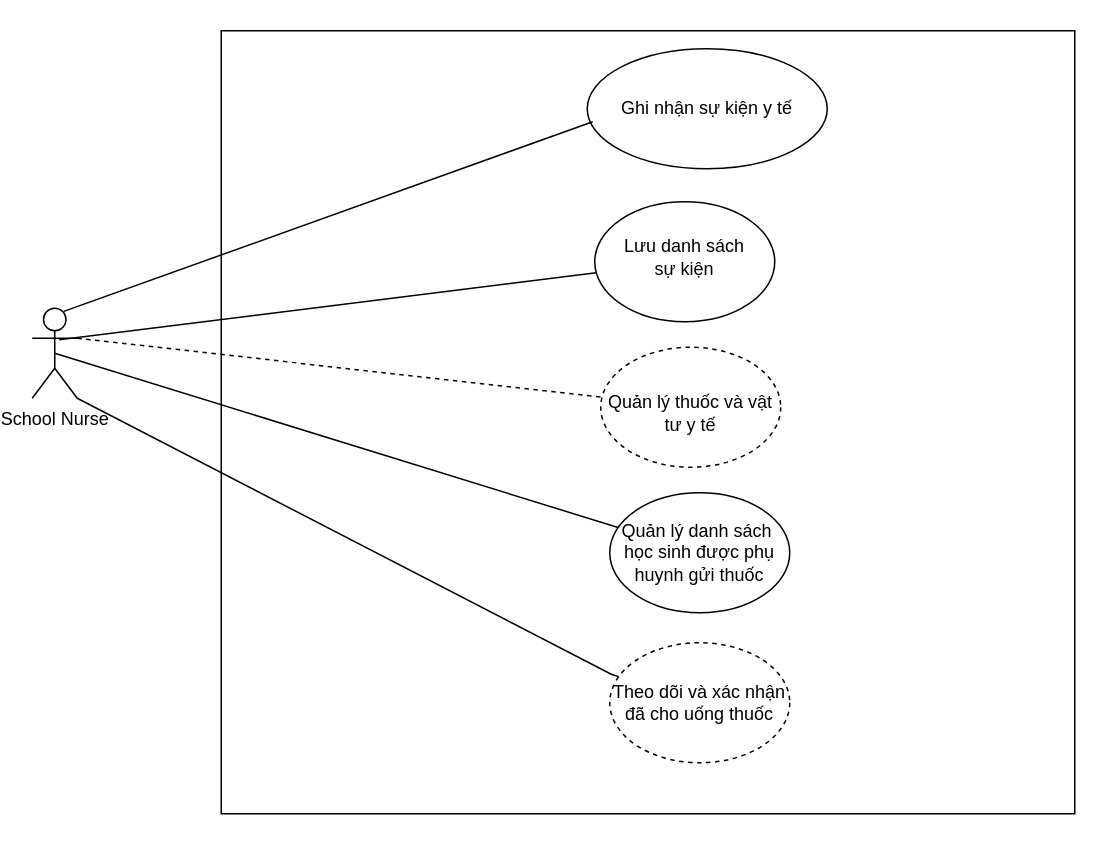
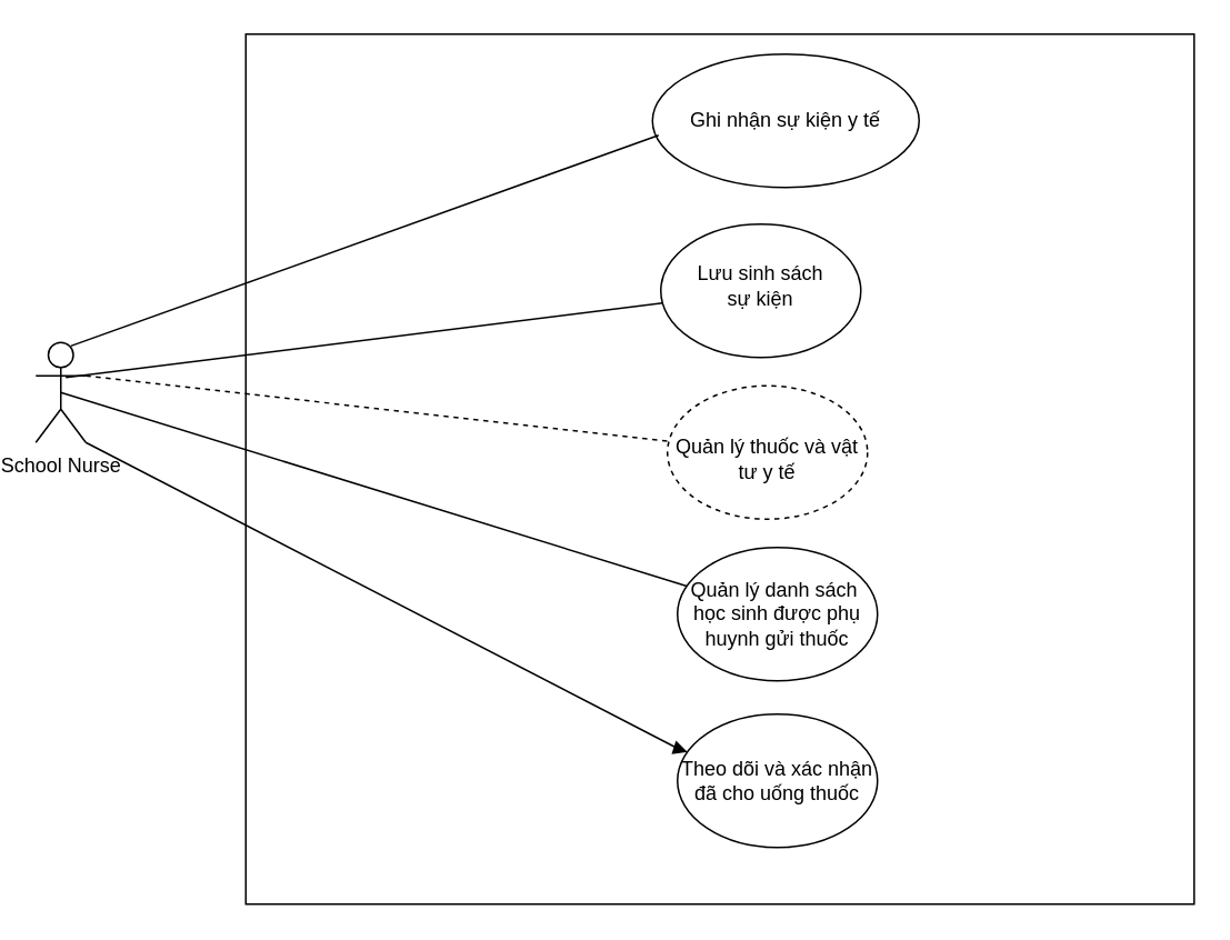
  <mxCell id="0" />
  <mxCell id="1" parent="0" />
  <mxCell id="2" value="" style="rounded=0;whiteSpace=wrap;html=1;" parent="1" vertex="1"><mxGeometry x="146" y="20" width="569" height="522" as="geometry" /></mxCell>
  <mxCell id="3" value="School Nurse" style="shape=umlActor;verticalLabelPosition=bottom;verticalAlign=top;html=1;outlineConnect=0;" parent="1" vertex="1"><mxGeometry x="20" y="205" width="30" height="60" as="geometry" /></mxCell>
  <mxCell id="4" value="Ghi nhận sự kiện y tế" style="ellipse;whiteSpace=wrap;html=1;" parent="1" vertex="1"><mxGeometry x="390" y="32" width="160" height="80" as="geometry" /></mxCell>
  <mxCell id="5" value="&lt;br&gt;&lt;table&gt;&lt;tbody&gt;&lt;tr&gt;&lt;td data-col-size=&quot;sm&quot; data-end=&quot;495&quot; data-start=&quot;471&quot;&gt;&lt;br&gt;Quản lý thuốc và vật tư y tế&lt;/td&gt;&lt;/tr&gt;&lt;/tbody&gt;&lt;/table&gt;&lt;table&gt;&lt;tbody&gt;&lt;tr&gt;&lt;td data-end=&quot;552&quot; data-start=&quot;495&quot; data-col-size=&quot;md&quot;&gt;&lt;/td&gt;&lt;/tr&gt;&lt;/tbody&gt;&lt;/table&gt;&lt;div&gt;&lt;br&gt;&lt;/div&gt;" style="ellipse;whiteSpace=wrap;html=1;dashed=1;" parent="1" vertex="1"><mxGeometry x="399" y="231" width="120" height="80" as="geometry" /></mxCell>
- <mxCell id="6" value="&lt;table&gt;&lt;tbody&gt;&lt;tr&gt;&lt;td data-col-size=&quot;sm&quot; data-end=&quot;573&quot; data-start=&quot;553&quot;&gt;Lưu danh sách&lt;br&gt;sự kiện&lt;/td&gt;&lt;/tr&gt;&lt;/tbody&gt;&lt;/table&gt;&lt;table&gt;&lt;tbody&gt;&lt;tr&gt;&lt;td data-end=&quot;606&quot; data-start=&quot;573&quot; data-col-size=&quot;md&quot;&gt;&lt;/td&gt;&lt;/tr&gt;&lt;/tbody&gt;&lt;/table&gt;" style="ellipse;whiteSpace=wrap;html=1;" parent="1" vertex="1"><mxGeometry x="395" y="134" width="120" height="80" as="geometry" /></mxCell>
+ <mxCell id="6" value="&lt;table&gt;&lt;tbody&gt;&lt;tr&gt;&lt;td data-col-size=&quot;sm&quot; data-end=&quot;573&quot; data-start=&quot;553&quot;&gt;Lưu sinh sách&lt;br&gt;sự kiện&lt;/td&gt;&lt;/tr&gt;&lt;/tbody&gt;&lt;/table&gt;&lt;table&gt;&lt;tbody&gt;&lt;tr&gt;&lt;td data-end=&quot;606&quot; data-start=&quot;573&quot; data-col-size=&quot;md&quot;&gt;&lt;/td&gt;&lt;/tr&gt;&lt;/tbody&gt;&lt;/table&gt;" style="ellipse;whiteSpace=wrap;html=1;" parent="1" vertex="1"><mxGeometry x="395" y="134" width="120" height="80" as="geometry" /></mxCell>
  <mxCell id="7" value="Quản lý danh sách&amp;nbsp; học sinh được phụ huynh gửi thuốc" style="ellipse;whiteSpace=wrap;html=1;" parent="1" vertex="1"><mxGeometry x="405" y="328" width="120" height="80" as="geometry" /></mxCell>
- <mxCell id="8" value="Theo dõi và xác nhận đã cho uống thuốc" style="ellipse;whiteSpace=wrap;html=1;dashed=1;" parent="1" vertex="1"><mxGeometry x="405" y="428" width="120" height="80" as="geometry" /></mxCell>
+ <mxCell id="8" value="Theo dõi và xác nhận đã cho uống thuốc" style="ellipse;whiteSpace=wrap;html=1;" parent="1" vertex="1"><mxGeometry x="405" y="428" width="120" height="80" as="geometry" /></mxCell>
  <mxCell id="9" value="" style="endArrow=none;html=1;rounded=0;entryX=0.023;entryY=0.608;entryDx=0;entryDy=0;entryPerimeter=0;" parent="1" target="4" edge="1"><mxGeometry width="50" height="50" relative="1" as="geometry"><mxPoint x="41" y="207.113" as="sourcePoint" /><mxPoint x="381" y="51" as="targetPoint" /></mxGeometry></mxCell>
  <mxCell id="10" value="" style="endArrow=none;html=1;rounded=0;" parent="1" target="6" edge="1"><mxGeometry width="50" height="50" relative="1" as="geometry"><mxPoint x="38" y="226" as="sourcePoint" /><mxPoint x="615" y="179" as="targetPoint" /></mxGeometry></mxCell>
  <mxCell id="11" value="" style="endArrow=none;html=1;rounded=0;exitX=0.5;exitY=0.5;exitDx=0;exitDy=0;exitPerimeter=0;" parent="1" source="3" target="7" edge="1"><mxGeometry width="50" height="50" relative="1" as="geometry"><mxPoint x="19" y="216" as="sourcePoint" /><mxPoint x="656" y="312" as="targetPoint" /></mxGeometry></mxCell>
  <mxCell id="12" value="" style="endArrow=none;html=1;rounded=0;exitX=1;exitY=0.333;exitDx=0;exitDy=0;exitPerimeter=0;dashed=1;" parent="1" source="3" target="5" edge="1"><mxGeometry width="50" height="50" relative="1" as="geometry"><mxPoint x="324" y="513" as="sourcePoint" /><mxPoint x="664" y="357" as="targetPoint" /></mxGeometry></mxCell>
- <mxCell id="13" value="" style="endArrow=none;html=1;rounded=0;exitX=1;exitY=1;exitDx=0;exitDy=0;exitPerimeter=0;" parent="1" source="3" target="8" edge="1"><mxGeometry width="50" height="50" relative="1" as="geometry"><mxPoint x="141" y="482" as="sourcePoint" /><mxPoint x="481" y="326" as="targetPoint" /><Array as="points"><mxPoint x="406" y="449" /></Array></mxGeometry></mxCell>
+ <mxCell id="13" value="" style="endArrow=block;html=1;rounded=0;exitX=1;exitY=1;exitDx=0;exitDy=0;exitPerimeter=0;" parent="1" source="3" target="8" edge="1"><mxGeometry width="50" height="50" relative="1" as="geometry"><mxPoint x="141" y="482" as="sourcePoint" /><mxPoint x="481" y="326" as="targetPoint" /><Array as="points"><mxPoint x="406" y="449" /></Array></mxGeometry></mxCell>
